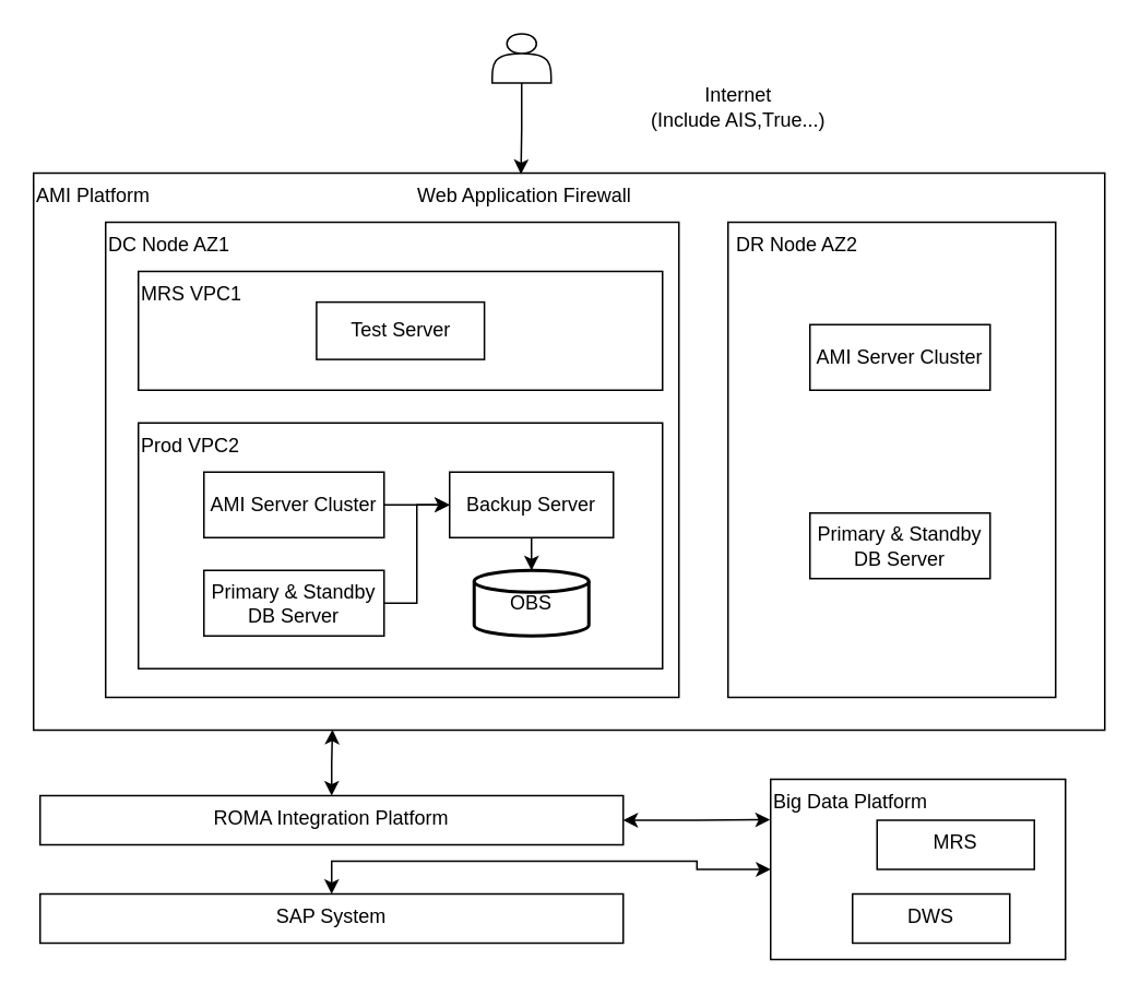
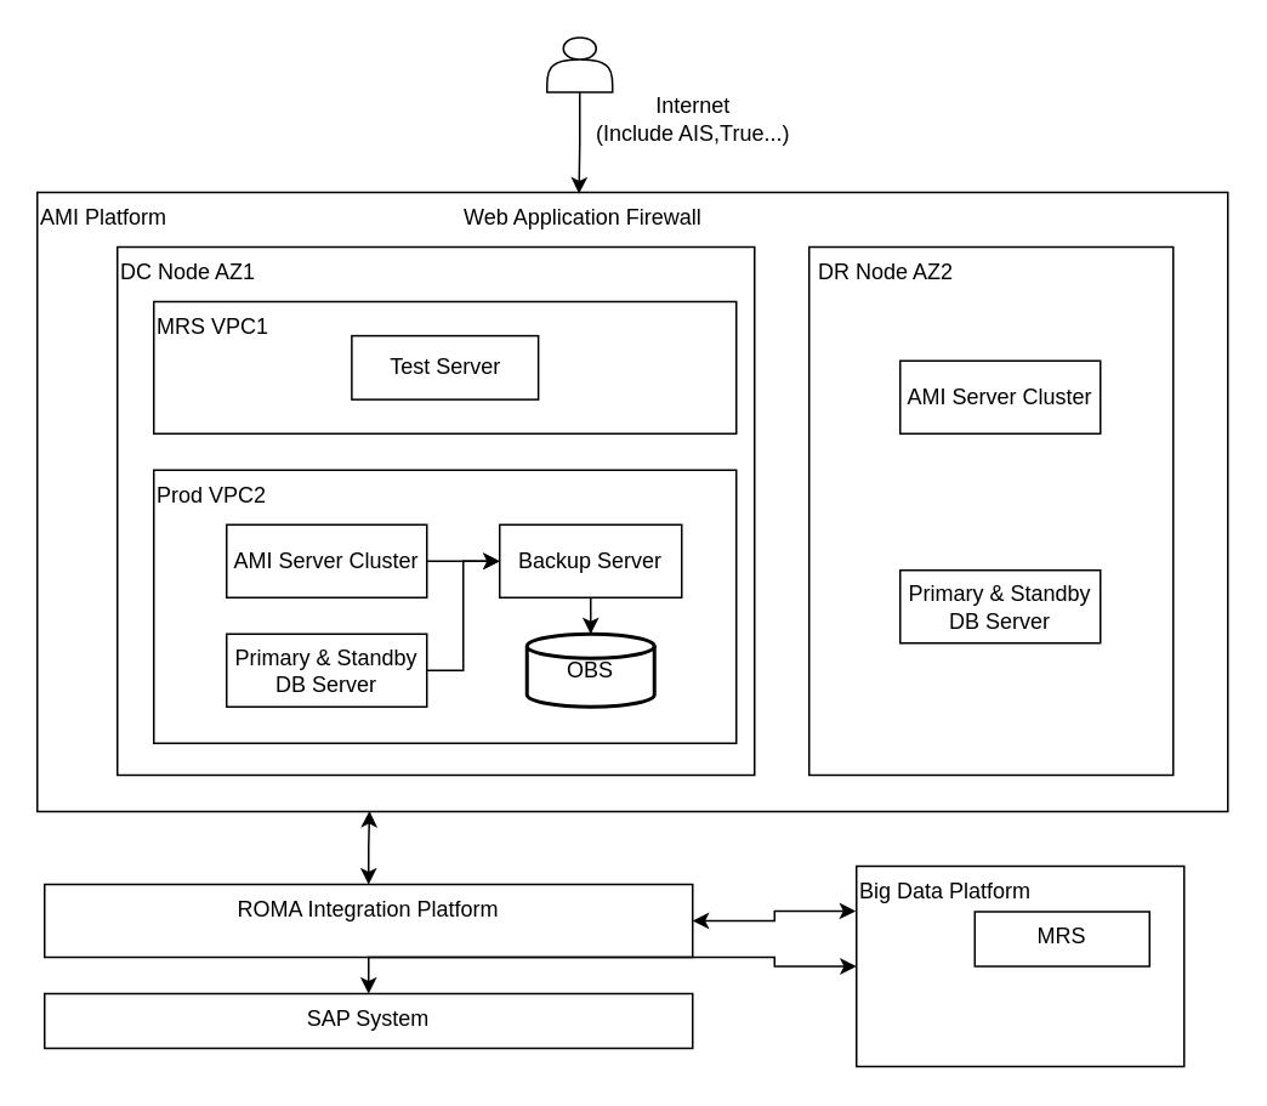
  <mxCell id="0" />
  <mxCell id="1" parent="0" />
  <mxCell id="2" value="Big Data Platform" style="rounded=0;whiteSpace=wrap;html=1;align=left;verticalAlign=top;horizontal=1;" vertex="1" parent="1"><mxGeometry x="470" y="475" width="180" height="110" as="geometry" /></mxCell>
  <mxCell id="3" value="" style="group" vertex="1" connectable="0" parent="1"><mxGeometry x="64" y="135" width="610" height="310" as="geometry" /></mxCell>
  <mxCell id="4" value="AMI Platform&amp;nbsp; &amp;nbsp; &amp;nbsp; &amp;nbsp; &amp;nbsp; &amp;nbsp; &amp;nbsp; &amp;nbsp; &amp;nbsp; &amp;nbsp; &amp;nbsp; &amp;nbsp; &amp;nbsp; &amp;nbsp; &amp;nbsp; &amp;nbsp; &amp;nbsp; &amp;nbsp; &amp;nbsp; &amp;nbsp; &amp;nbsp; &amp;nbsp; &amp;nbsp; &amp;nbsp; &amp;nbsp;Web Application Firewall" style="rounded=0;whiteSpace=wrap;html=1;align=left;verticalAlign=top;" vertex="1" parent="3"><mxGeometry x="-44" y="-30" width="654" height="340" as="geometry" /></mxCell>
  <mxCell id="5" value="DC Node AZ1" style="rounded=0;whiteSpace=wrap;html=1;align=left;verticalAlign=top;" vertex="1" parent="3"><mxGeometry width="350" height="290" as="geometry" /></mxCell>
  <mxCell id="6" value="&amp;nbsp;DR Node AZ2" style="rounded=0;whiteSpace=wrap;html=1;align=left;verticalAlign=top;" vertex="1" parent="3"><mxGeometry x="380" width="200" height="290" as="geometry" /></mxCell>
  <mxCell id="7" value="Primary &amp;amp; Standby&lt;br&gt;DB Server" style="rounded=0;whiteSpace=wrap;html=1;" vertex="1" parent="3"><mxGeometry x="430" y="177.5" width="110" height="40" as="geometry" /></mxCell>
  <mxCell id="8" value="AMI Server Cluster" style="rounded=0;whiteSpace=wrap;html=1;" vertex="1" parent="3"><mxGeometry x="430" y="62.5" width="110" height="40" as="geometry" /></mxCell>
  <mxCell id="9" value="" style="group" vertex="1" connectable="0" parent="3"><mxGeometry x="20" y="122.5" width="320" height="150" as="geometry" /></mxCell>
  <mxCell id="10" value="Prod VPC2" style="rounded=0;whiteSpace=wrap;html=1;align=left;verticalAlign=top;" vertex="1" parent="9"><mxGeometry width="320" height="150" as="geometry" /></mxCell>
  <mxCell id="11" value="Backup Server" style="rounded=0;whiteSpace=wrap;html=1;" vertex="1" parent="9"><mxGeometry x="190" y="30" width="100" height="40" as="geometry" /></mxCell>
  <mxCell id="12" style="edgeStyle=orthogonalEdgeStyle;rounded=0;orthogonalLoop=1;jettySize=auto;html=1;entryX=0;entryY=0.5;entryDx=0;entryDy=0;" edge="1" parent="9" source="13" target="11"><mxGeometry relative="1" as="geometry" /></mxCell>
  <mxCell id="13" value="Primary &amp;amp; Standby&lt;br&gt;DB Server" style="rounded=0;whiteSpace=wrap;html=1;" vertex="1" parent="9"><mxGeometry x="40" y="90" width="110" height="40" as="geometry" /></mxCell>
  <mxCell id="14" style="edgeStyle=orthogonalEdgeStyle;rounded=0;orthogonalLoop=1;jettySize=auto;html=1;entryX=0;entryY=0.5;entryDx=0;entryDy=0;" edge="1" parent="9" source="15" target="11"><mxGeometry relative="1" as="geometry" /></mxCell>
  <mxCell id="15" value="AMI Server Cluster" style="rounded=0;whiteSpace=wrap;html=1;" vertex="1" parent="9"><mxGeometry x="40" y="30" width="110" height="40" as="geometry" /></mxCell>
  <mxCell id="16" value="&lt;div style=&quot;&quot;&gt;&lt;span&gt;OBS&lt;/span&gt;&lt;br&gt;&lt;/div&gt;" style="strokeWidth=2;html=1;shape=mxgraph.flowchart.database;whiteSpace=wrap;align=center;verticalAlign=middle;" vertex="1" parent="9"><mxGeometry x="205" y="90" width="70" height="40" as="geometry" /></mxCell>
  <mxCell id="17" style="edgeStyle=orthogonalEdgeStyle;rounded=0;orthogonalLoop=1;jettySize=auto;html=1;entryX=0.5;entryY=0;entryDx=0;entryDy=0;entryPerimeter=0;" edge="1" parent="9" source="11" target="16"><mxGeometry relative="1" as="geometry" /></mxCell>
  <mxCell id="18" value="" style="group" vertex="1" connectable="0" parent="3"><mxGeometry x="20" y="30" width="320" height="72.5" as="geometry" /></mxCell>
  <mxCell id="19" value="MRS VPC1" style="rounded=0;whiteSpace=wrap;html=1;align=left;verticalAlign=top;" vertex="1" parent="18"><mxGeometry width="320" height="72.5" as="geometry" /></mxCell>
  <mxCell id="20" value="Test Server" style="rounded=0;whiteSpace=wrap;html=1;" vertex="1" parent="18"><mxGeometry x="108.75" y="18.75" width="102.5" height="35" as="geometry" /></mxCell>
  <mxCell id="21" style="edgeStyle=orthogonalEdgeStyle;rounded=0;orthogonalLoop=1;jettySize=auto;html=1;entryX=0.279;entryY=0.999;entryDx=0;entryDy=0;entryPerimeter=0;startArrow=classic;startFill=1;" edge="1" parent="1" source="23" target="4"><mxGeometry relative="1" as="geometry" /></mxCell>
  <mxCell id="22" style="edgeStyle=orthogonalEdgeStyle;rounded=0;orthogonalLoop=1;jettySize=auto;html=1;entryX=-0.002;entryY=0.224;entryDx=0;entryDy=0;entryPerimeter=0;startArrow=classic;startFill=1;" edge="1" parent="1" source="23" target="2"><mxGeometry relative="1" as="geometry" /></mxCell>
- <mxCell id="23" value="ROMA Integration Platform" style="rounded=0;whiteSpace=wrap;html=1;align=center;verticalAlign=top;" vertex="1" parent="1"><mxGeometry x="24" y="485" width="356" height="30" as="geometry" /></mxCell>
+ <mxCell id="23" value="ROMA Integration Platform" style="rounded=0;whiteSpace=wrap;html=1;align=center;verticalAlign=top;" vertex="1" parent="1"><mxGeometry x="24" y="485" width="356" height="40" as="geometry" /></mxCell>
  <mxCell id="24" style="edgeStyle=orthogonalEdgeStyle;rounded=0;orthogonalLoop=1;jettySize=auto;html=1;entryX=0.455;entryY=0.002;entryDx=0;entryDy=0;entryPerimeter=0;" edge="1" parent="1" source="25" target="4"><mxGeometry relative="1" as="geometry" /></mxCell>
  <mxCell id="25" value="" style="shape=actor;whiteSpace=wrap;html=1;align=center;verticalAlign=top;" vertex="1" parent="1"><mxGeometry x="300" y="20" width="36" height="30" as="geometry" /></mxCell>
  <mxCell id="26" value="MRS" style="rounded=0;whiteSpace=wrap;html=1;align=center;verticalAlign=top;" vertex="1" parent="1"><mxGeometry x="535" y="500" width="96" height="30" as="geometry" /></mxCell>
- <mxCell id="27" value="DWS" style="rounded=0;whiteSpace=wrap;html=1;align=center;verticalAlign=top;" vertex="1" parent="1"><mxGeometry x="520" y="545" width="96" height="30" as="geometry" /></mxCell>
- <mxCell id="28" value="Internet&lt;br&gt;(Include AIS,True...)" style="text;html=1;align=center;verticalAlign=middle;resizable=0;points=[];autosize=1;strokeColor=none;fillColor=none;" vertex="1" parent="1"><mxGeometry x="390" y="50" width="120" height="30" as="geometry" /></mxCell>
+ <mxCell id="28" value="Internet&lt;br&gt;(Include AIS,True...)" style="text;html=1;align=center;verticalAlign=middle;resizable=0;points=[];autosize=1;strokeColor=none;fillColor=none;" vertex="1" parent="1"><mxGeometry x="320" y="50" width="120" height="30" as="geometry" /></mxCell>
  <mxCell id="29" style="edgeStyle=orthogonalEdgeStyle;rounded=0;orthogonalLoop=1;jettySize=auto;html=1;exitX=0.5;exitY=0;exitDx=0;exitDy=0;startArrow=classic;startFill=1;" edge="1" parent="1" source="30" target="2"><mxGeometry relative="1" as="geometry" /></mxCell>
  <mxCell id="30" value="SAP System" style="rounded=0;whiteSpace=wrap;html=1;align=center;verticalAlign=top;" vertex="1" parent="1"><mxGeometry x="24" y="545" width="356" height="30" as="geometry" /></mxCell>
